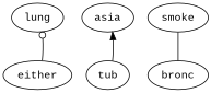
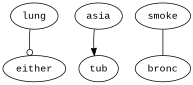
  digraph {
    fontname="Liberation Mono"
    node [fontname="Liberation Mono"]
    edge [fontname="Liberation Mono"]
    lung
    either
    asia
    tub
    smoke
    bronc
-   either -> lung [arrowhead=odot]
-   tub -> asia [arrowhead=normal]
+   lung -> either [arrowhead=odot]
+   asia -> tub [arrowhead=normal]
    smoke -> bronc [dir=none]
  }
